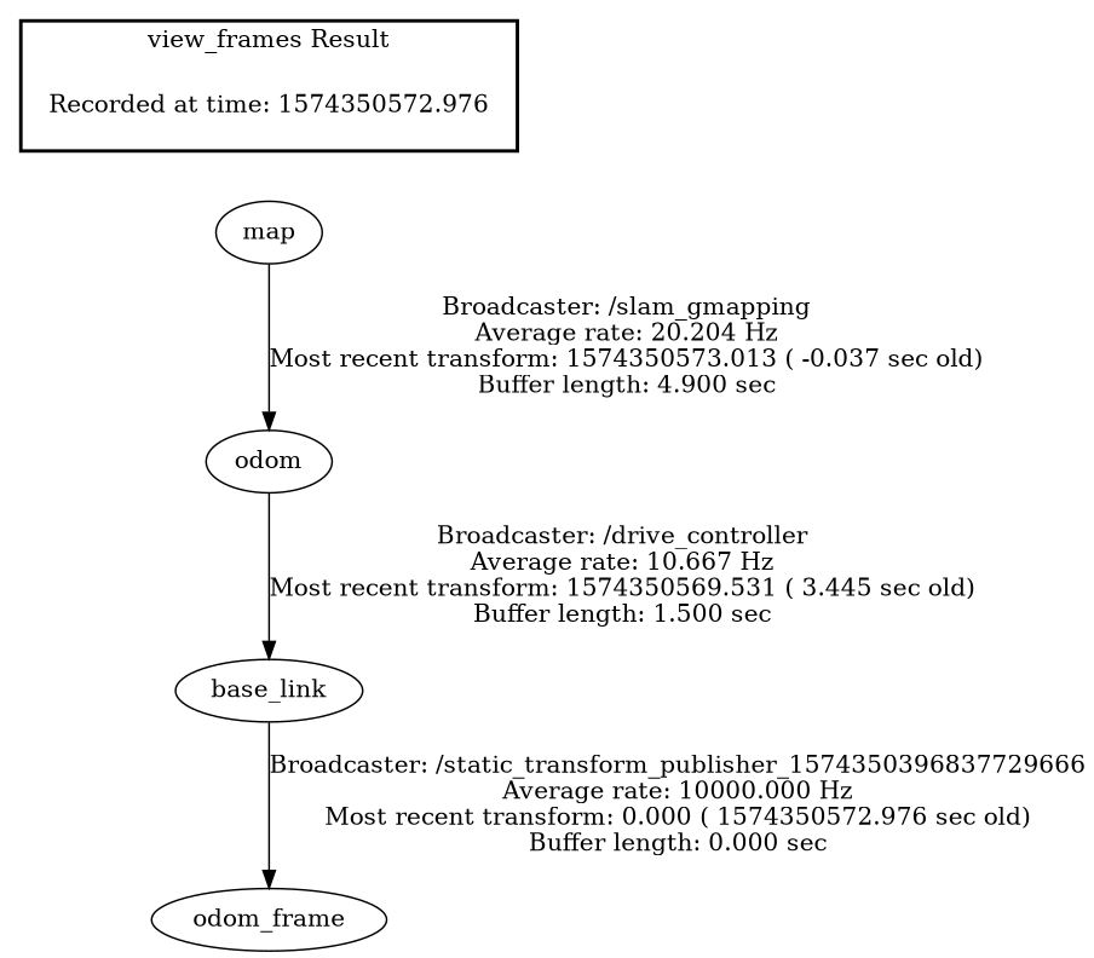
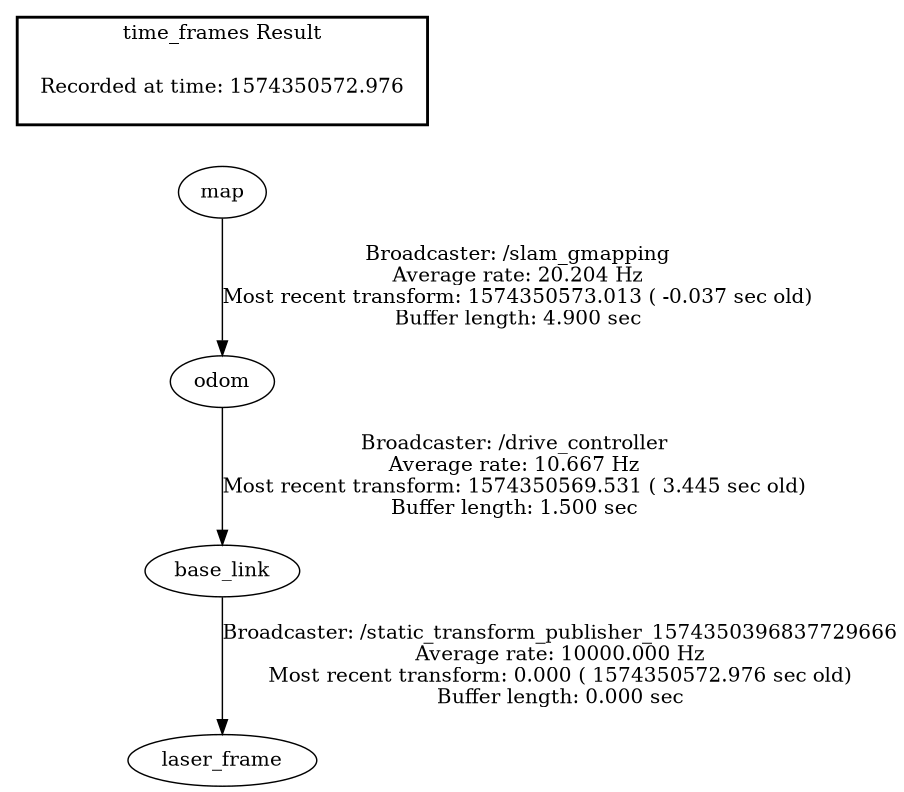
  digraph {
    "Recorded at time: 1574350572.976" [shape=plaintext]
    base_link
-   laser_frame [label=odom_frame]
+   laser_frame
    odom
    map
    subgraph cluster_1 {
      color=black
-     label="view_frames Result"
+     label="time_frames Result"
      style=bold
      "Recorded at time: 1574350572.976"
    }
    "Recorded at time: 1574350572.976" -> map [style=invis]
    base_link -> laser_frame [label="Broadcaster: /static_transform_publisher_1574350396837729666\nAverage rate: 10000.000 Hz\nMost recent transform: 0.000 ( 1574350572.976 sec old)\nBuffer length: 0.000 sec\n"]
    odom -> base_link [label="Broadcaster: /drive_controller\nAverage rate: 10.667 Hz\nMost recent transform: 1574350569.531 ( 3.445 sec old)\nBuffer length: 1.500 sec\n"]
    map -> odom [label="Broadcaster: /slam_gmapping\nAverage rate: 20.204 Hz\nMost recent transform: 1574350573.013 ( -0.037 sec old)\nBuffer length: 4.900 sec\n"]
  }
